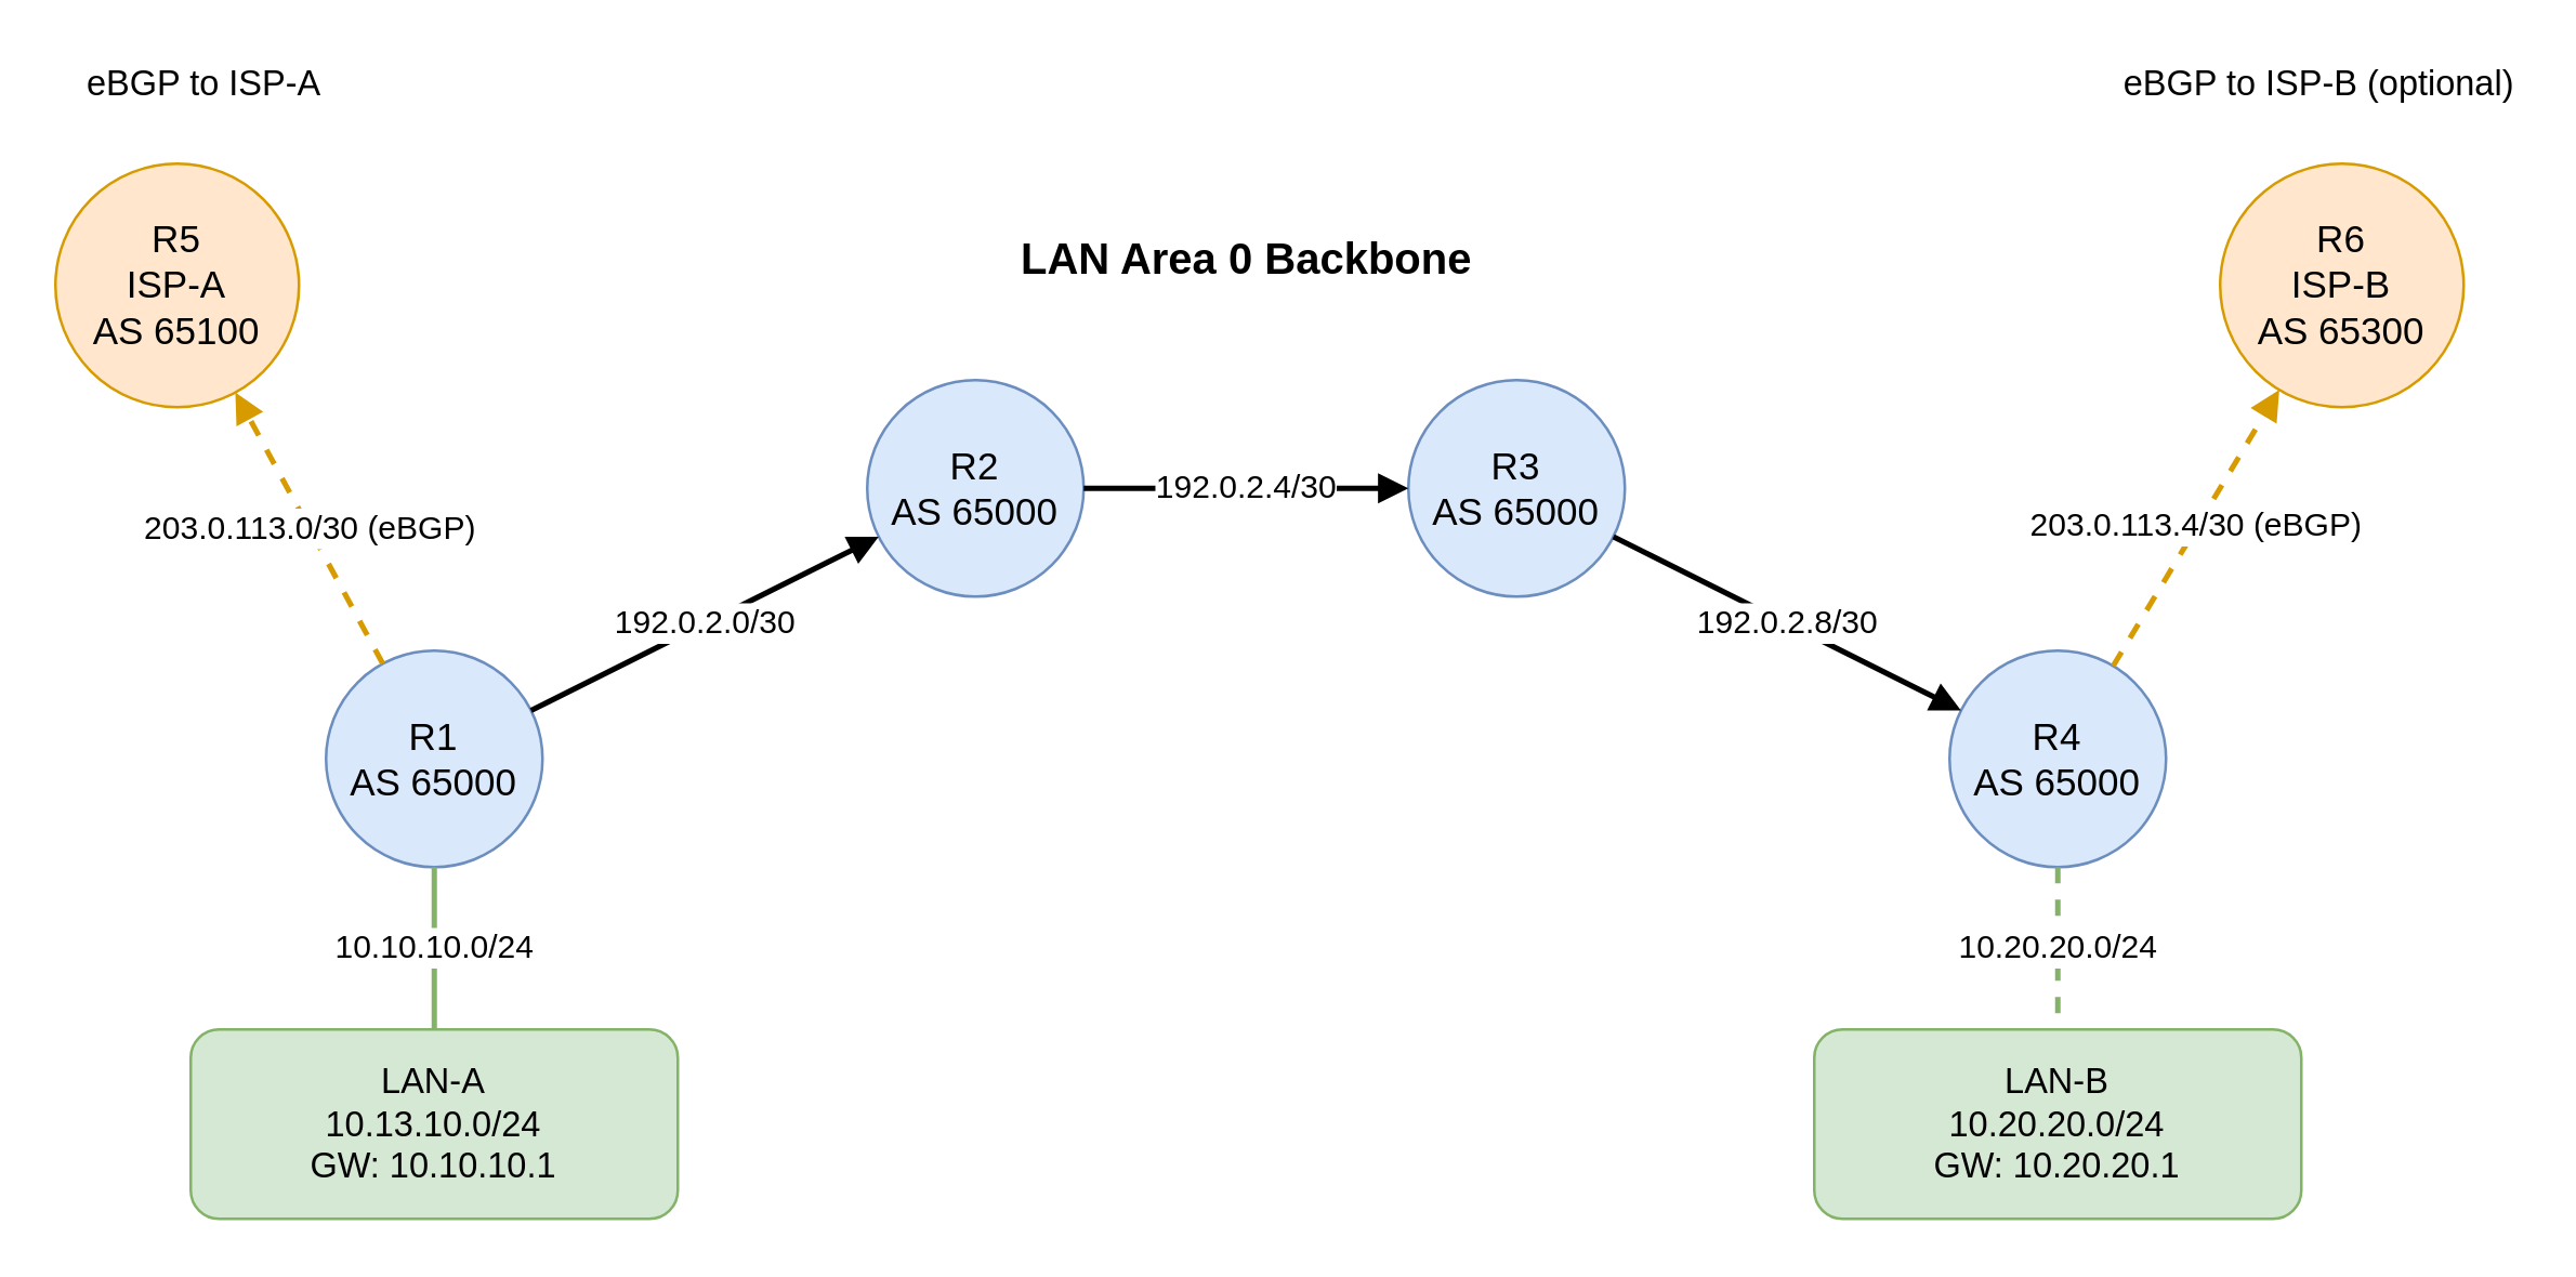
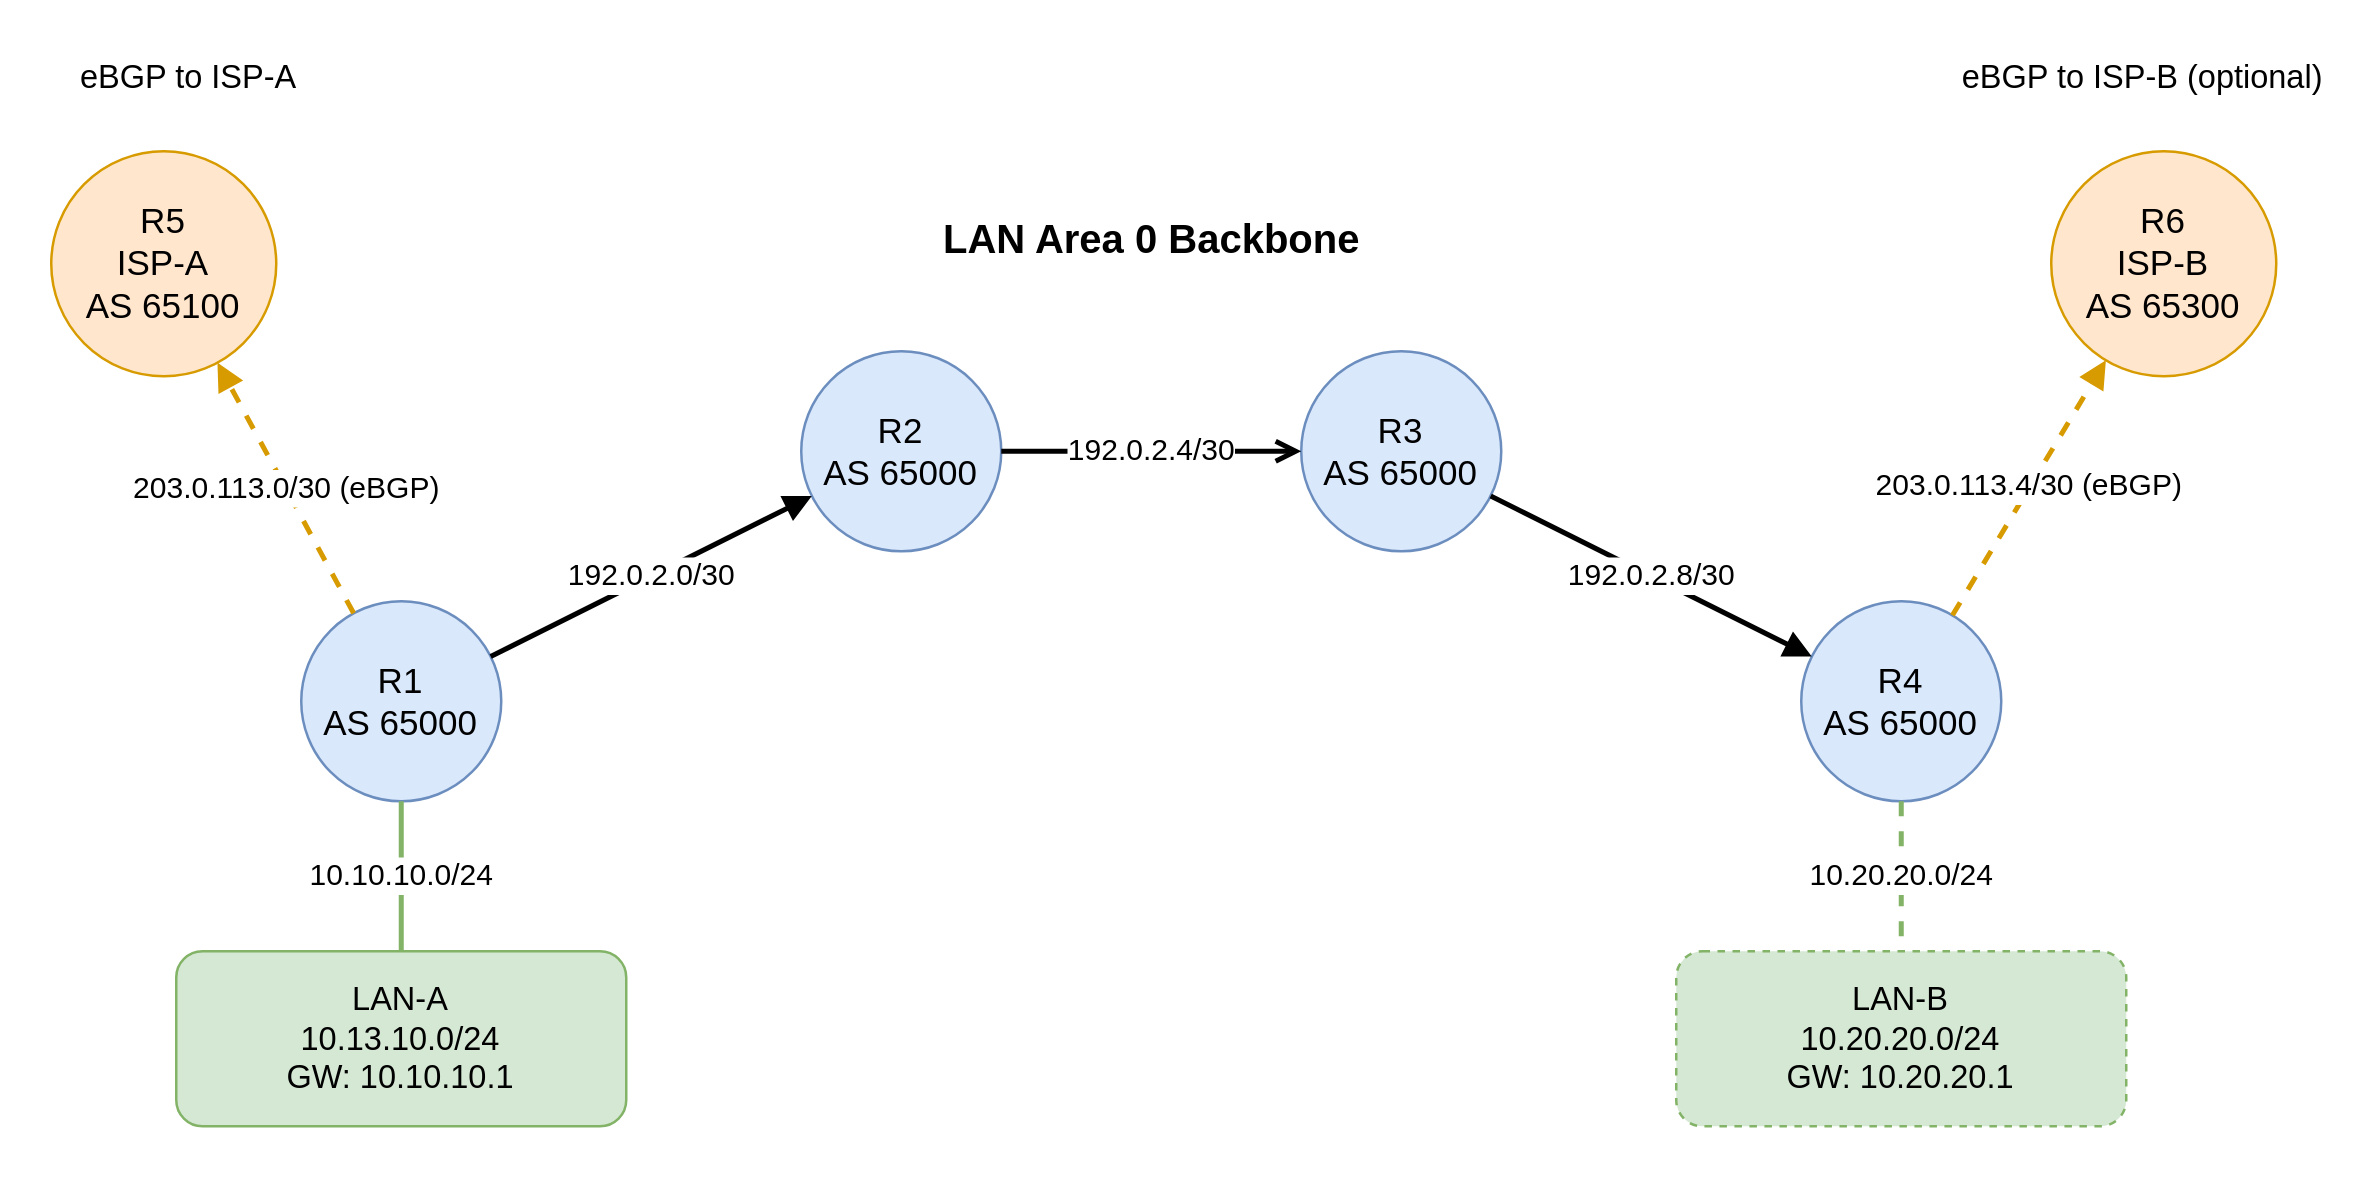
  <mxCell id="0" />
  <mxCell id="1" parent="0" />
  <mxCell id="2" value="R1&#10;AS 65000" style="shape=ellipse;whiteSpace=wrap;html=1;aspect=fixed;perimeter=ellipsePerimeter;fontSize=14;fillColor=#dae8fc;strokeColor=#6c8ebf" parent="1" vertex="1"><mxGeometry x="120" y="240" width="80" height="80" as="geometry" /></mxCell>
  <mxCell id="3" value="R2&#10;AS 65000" style="shape=ellipse;whiteSpace=wrap;html=1;aspect=fixed;perimeter=ellipsePerimeter;fontSize=14;fillColor=#dae8fc;strokeColor=#6c8ebf" parent="1" vertex="1"><mxGeometry x="320" y="140" width="80" height="80" as="geometry" /></mxCell>
  <mxCell id="4" value="R3&#10;AS 65000" style="shape=ellipse;whiteSpace=wrap;html=1;aspect=fixed;perimeter=ellipsePerimeter;fontSize=14;fillColor=#dae8fc;strokeColor=#6c8ebf" parent="1" vertex="1"><mxGeometry x="520" y="140" width="80" height="80" as="geometry" /></mxCell>
  <mxCell id="5" value="R4&#10;AS 65000" style="shape=ellipse;whiteSpace=wrap;html=1;aspect=fixed;perimeter=ellipsePerimeter;fontSize=14;fillColor=#dae8fc;strokeColor=#6c8ebf" parent="1" vertex="1"><mxGeometry x="720" y="240" width="80" height="80" as="geometry" /></mxCell>
  <mxCell id="6" value="R5&#10;ISP-A&#10;AS 65100" style="shape=ellipse;whiteSpace=wrap;html=1;aspect=fixed;perimeter=ellipsePerimeter;fontSize=14;fillColor=#ffe6cc;strokeColor=#d79b00" parent="1" vertex="1"><mxGeometry x="20" y="60" width="90" height="90" as="geometry" /></mxCell>
  <mxCell id="7" value="R6&#10;ISP-B&#10;AS 65300" style="shape=ellipse;whiteSpace=wrap;html=1;aspect=fixed;perimeter=ellipsePerimeter;fontSize=14;fillColor=#ffe6cc;strokeColor=#d79b00" parent="1" vertex="1"><mxGeometry x="820" y="60" width="90" height="90" as="geometry" /></mxCell>
  <mxCell id="8" value="LAN-A&#10;10.13.10.0/24&#10;GW: 10.10.10.1" style="rounded=1;whiteSpace=wrap;html=1;fillColor=#d5e8d4;strokeColor=#82b366;fontSize=13" parent="1" vertex="1"><mxGeometry x="70" y="380" width="180" height="70" as="geometry" /></mxCell>
- <mxCell id="9" value="LAN-B&#10;10.20.20.0/24&#10;GW: 10.20.20.1" style="rounded=1;whiteSpace=wrap;html=1;fillColor=#d5e8d4;strokeColor=#82b366;fontSize=13" parent="1" vertex="1"><mxGeometry x="670" y="380" width="180" height="70" as="geometry" /></mxCell>
+ <mxCell id="9" value="LAN-B&#10;10.20.20.0/24&#10;GW: 10.20.20.1" style="rounded=1;whiteSpace=wrap;html=1;fillColor=#d5e8d4;strokeColor=#82b366;fontSize=13;dashed=1;" parent="1" vertex="1"><mxGeometry x="670" y="380" width="180" height="70" as="geometry" /></mxCell>
  <mxCell id="10" value="192.0.2.0/30" style="endArrow=block;html=1;rounded=0;strokeWidth=2;fontSize=12" parent="1" source="2" target="3" edge="1"><mxGeometry relative="1" as="geometry"><mxPoint x="250" y="220" as="targetPoint" /></mxGeometry></mxCell>
- <mxCell id="11" value="192.0.2.4/30" style="endArrow=block;html=1;rounded=0;strokeWidth=2;fontSize=12" parent="1" source="3" target="4" edge="1"><mxGeometry relative="1" as="geometry" /></mxCell>
+ <mxCell id="11" value="192.0.2.4/30" style="endArrow=open;html=1;rounded=0;strokeWidth=2;fontSize=12;" parent="1" source="3" target="4" edge="1"><mxGeometry relative="1" as="geometry" /></mxCell>
  <mxCell id="12" value="192.0.2.8/30" style="endArrow=block;html=1;rounded=0;strokeWidth=2;fontSize=12" parent="1" source="4" target="5" edge="1"><mxGeometry relative="1" as="geometry"><mxPoint x="680" y="220" as="targetPoint" /></mxGeometry></mxCell>
  <mxCell id="13" value="203.0.113.0/30 (eBGP)" style="endArrow=block;html=1;rounded=0;strokeWidth=2;dashed=1;fontSize=12;strokeColor=#d79b00" parent="1" source="2" target="6" edge="1"><mxGeometry relative="1" as="geometry" /></mxCell>
  <mxCell id="14" value="203.0.113.4/30 (eBGP)" style="endArrow=block;html=1;rounded=0;strokeWidth=2;dashed=1;fontSize=12;strokeColor=#d79b00" parent="1" source="5" target="7" edge="1"><mxGeometry relative="1" as="geometry" /></mxCell>
  <mxCell id="15" value="10.10.10.0/24" style="endArrow=none;html=1;rounded=0;strokeWidth=2;fontSize=12;strokeColor=#82b366" parent="1" source="2" target="8" edge="1"><mxGeometry relative="1" as="geometry" /></mxCell>
  <mxCell id="16" value="10.20.20.0/24" style="endArrow=none;html=1;rounded=0;strokeWidth=2;fontSize=12;strokeColor=#82b366;dashed=1;" parent="1" source="5" target="9" edge="1"><mxGeometry relative="1" as="geometry" /></mxCell>
  <mxCell id="17" value="LAN Area 0 Backbone" style="text;html=1;strokeColor=none;fillColor=none;align=center;verticalAlign=middle;fontSize=16;fontStyle=1" parent="1" vertex="1"><mxGeometry x="320" y="80" width="280" height="30" as="geometry" /></mxCell>
  <mxCell id="18" value="eBGP to ISP-A" style="text;html=1;strokeColor=none;fillColor=none;align=left;verticalAlign=middle;fontSize=13" parent="1" vertex="1"><mxGeometry x="30" y="20" width="180" height="20" as="geometry" /></mxCell>
  <mxCell id="19" value="eBGP to ISP-B (optional)" style="text;html=1;strokeColor=none;fillColor=none;align=right;verticalAlign=middle;fontSize=13" parent="1" vertex="1"><mxGeometry x="700" y="20" width="230" height="20" as="geometry" /></mxCell>
